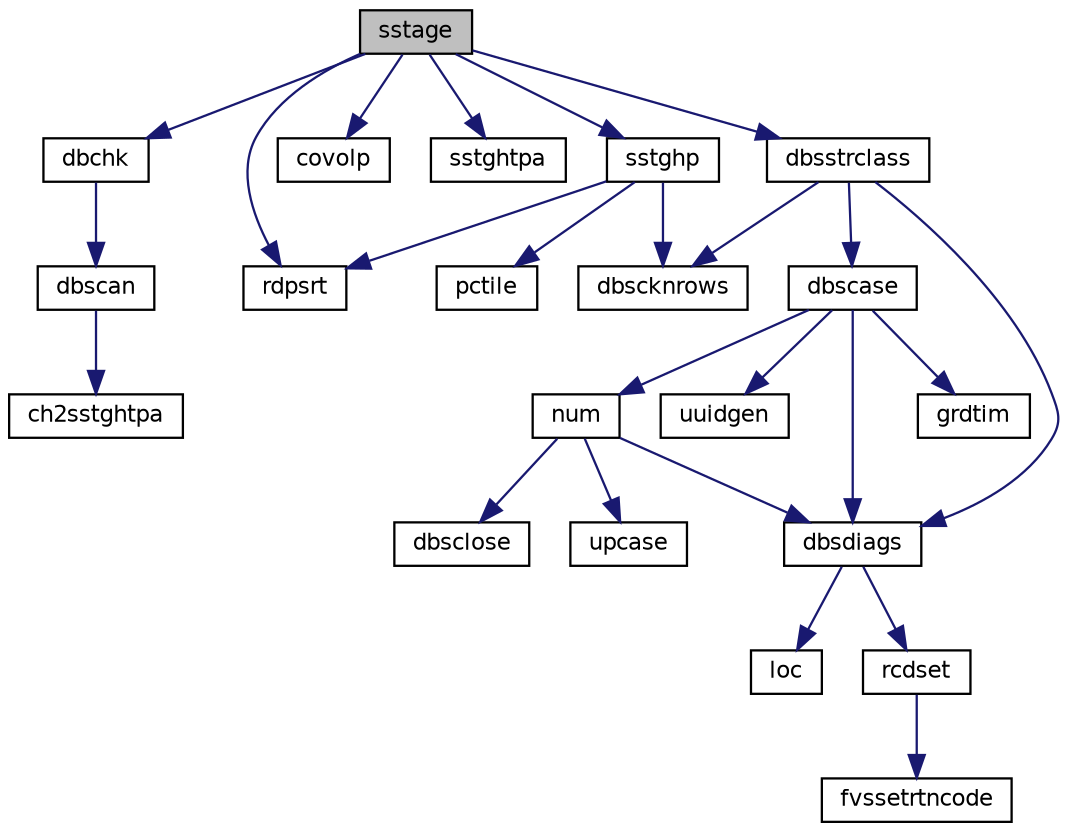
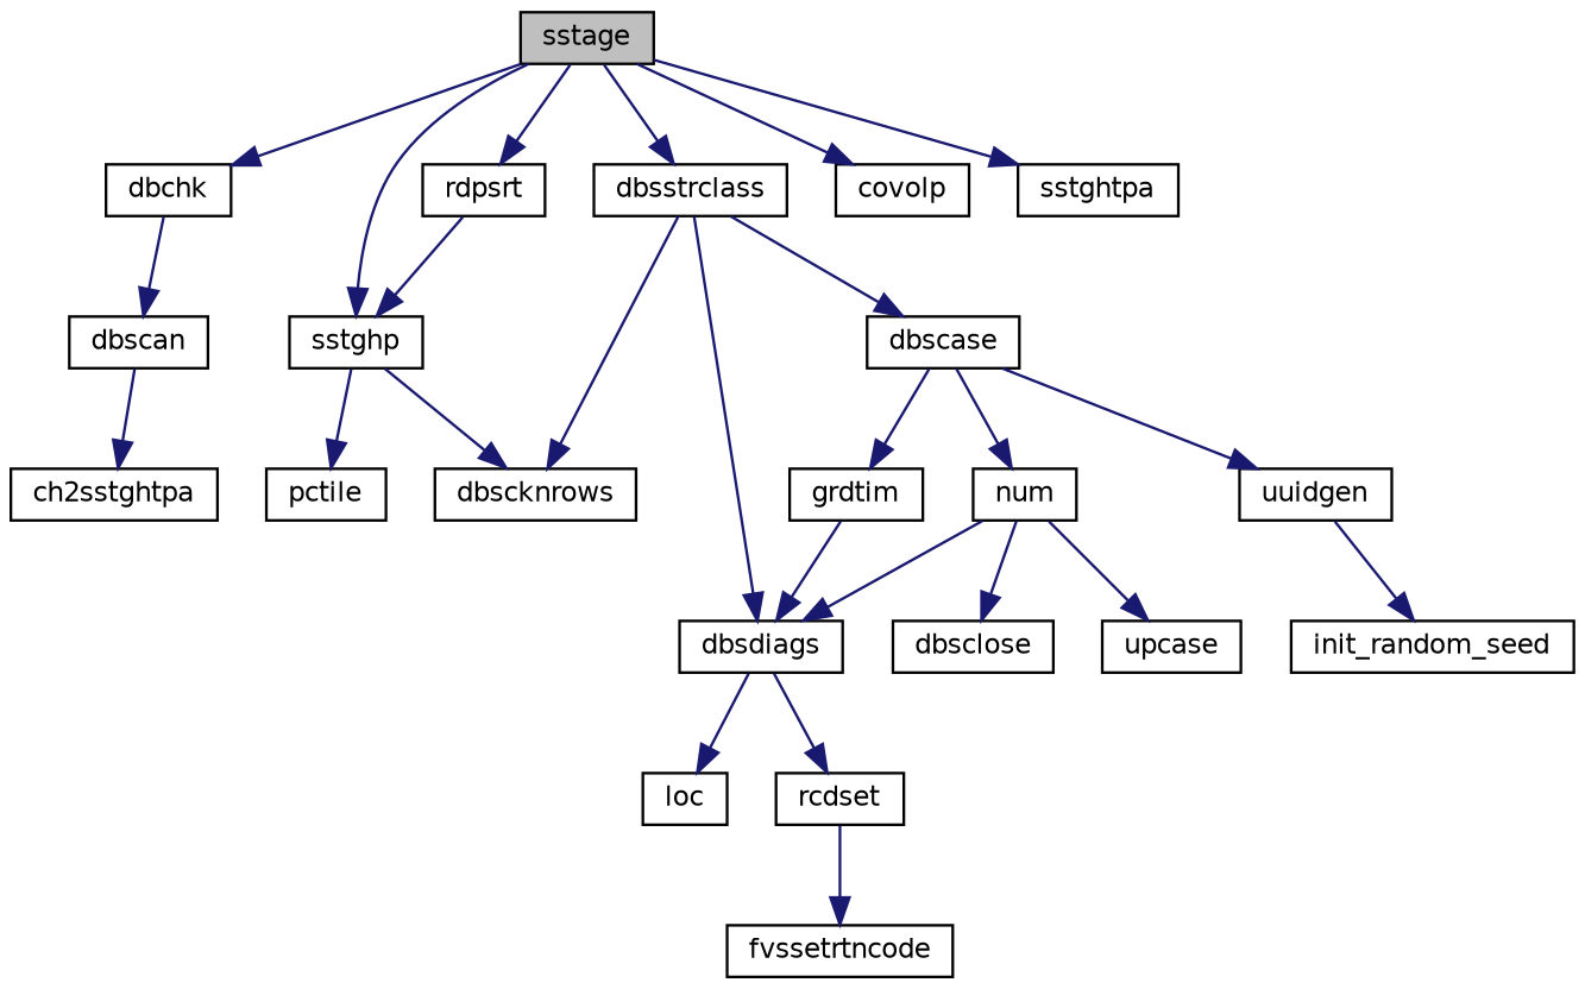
  digraph {
    rankdir=TB
    node [color=black fillcolor=white fontname=Helvetica fontsize=10 shape=record style=filled]
    edge [color=midnightblue fontname=Helvetica fontsize=10 labelfontname=Helvetica labelfontsize=10 style=solid]
    n1 [fillcolor=grey75 fontcolor=black height=0.2 label=sstage width=0.4]
    n2 [height=0.2 label=dbchk width=0.4]
    n3 [height=0.2 label=rdpsrt width=0.4]
    n4 [height=0.2 label=covolp width=0.4]
    n5 [height=0.2 label=sstghtpa width=0.4]
    n6 [height=0.2 label=sstghp width=0.4]
    n7 [height=0.2 label=dbsstrclass width=0.4]
    n8 [height=0.2 label=dbscan width=0.4]
    n9 [height=0.2 label=pctile width=0.4]
    n10 [height=0.2 label=dbscknrows width=0.4]
    n11 [height=0.2 label=dbscase width=0.4]
    n12 [height=0.2 label=dbsdiags width=0.4]
    n13 [height=0.2 label=ch2sstghtpa width=0.4]
    n14 [height=0.2 label=grdtim width=0.4]
    n15 [height=0.2 label=num width=0.4]
    n16 [height=0.2 label=uuidgen width=0.4]
    n17 [height=0.2 label=loc width=0.4]
    n18 [height=0.2 label=rcdset width=0.4]
    n19 [height=0.2 label=dbsclose width=0.4]
    n20 [height=0.2 label=upcase width=0.4]
+   n21 [height=0.2 label=init_random_seed width=0.4]
    n22 [height=0.2 label=fvssetrtncode width=0.4]
    n1 -> n2
    n1 -> n3
    n1 -> n4
    n1 -> n5
    n1 -> n6
    n1 -> n7
    n2 -> n8
-   n6 -> n3
+   n3 -> n6
    n6 -> n9
    n6 -> n10
    n7 -> n10
    n7 -> n11
    n7 -> n12
    n8 -> n13
-   n11 -> n12
+   n14 -> n12
    n11 -> n14
    n11 -> n15
    n11 -> n16
    n12 -> n17
    n12 -> n18
    n15 -> n12
    n15 -> n19
    n15 -> n20
+   n16 -> n21
    n18 -> n22
  }
